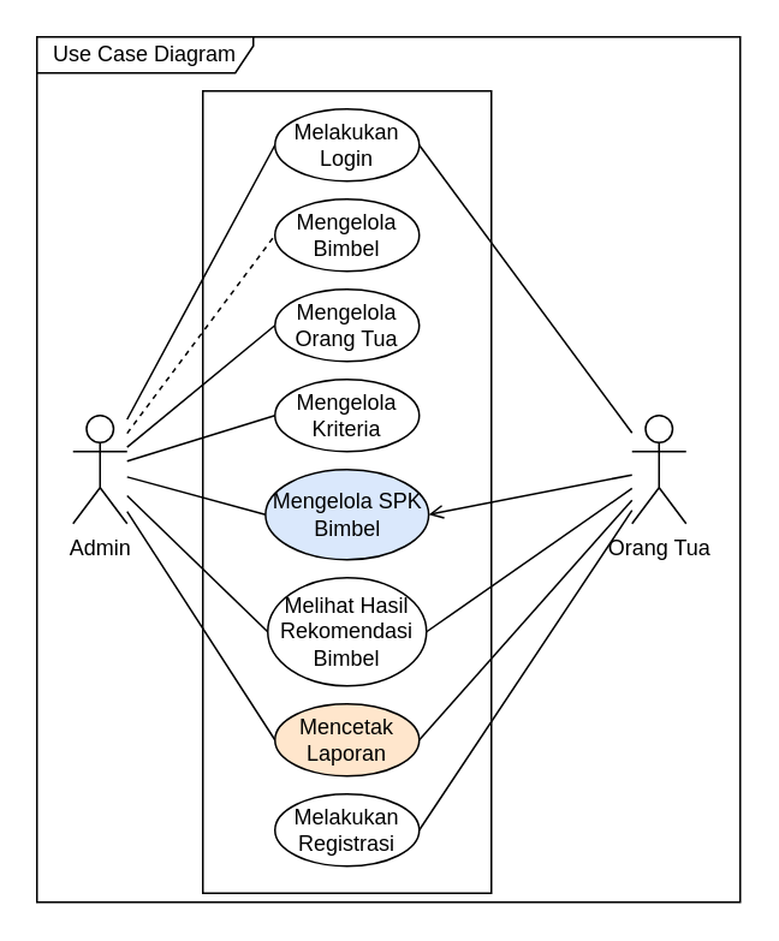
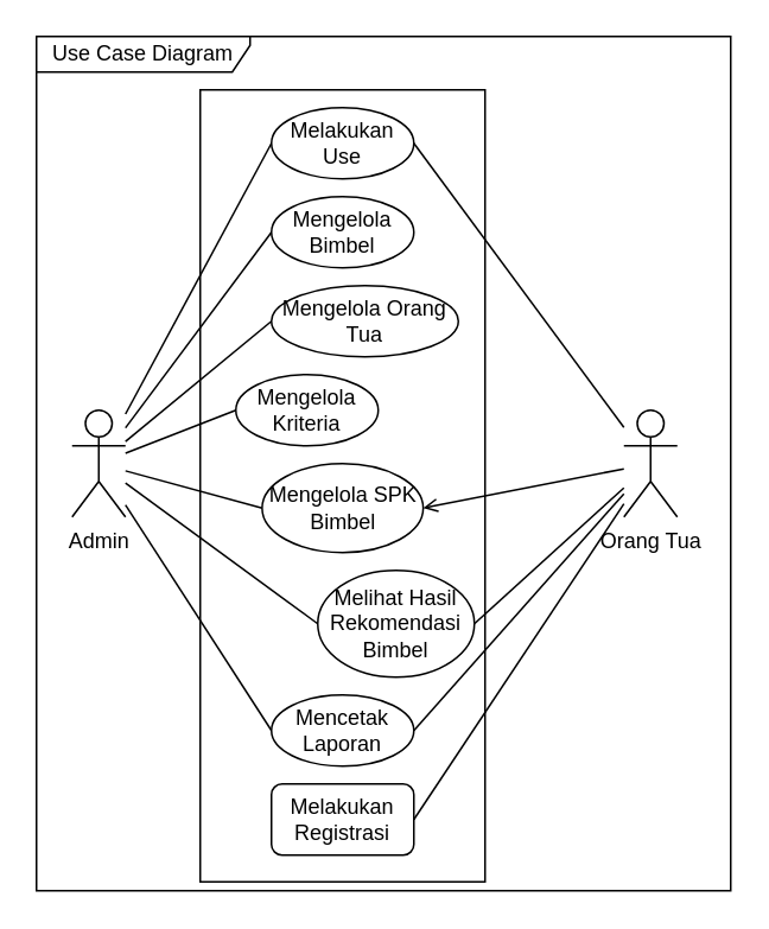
  <mxCell id="0" />
  <mxCell id="1" parent="0" />
  <mxCell id="2" value="Use Case Diagram" style="shape=umlFrame;whiteSpace=wrap;html=1;pointerEvents=0;width=120;height=20;" parent="1" vertex="1"><mxGeometry x="20" y="20" width="390" height="480" as="geometry" /></mxCell>
  <mxCell id="3" value="" style="whiteSpace=wrap;html=1;" parent="1" vertex="1"><mxGeometry x="112" y="50" width="160" height="445" as="geometry" /></mxCell>
  <mxCell id="4" style="rounded=0;orthogonalLoop=1;jettySize=auto;html=1;entryX=0;entryY=0.5;entryDx=0;entryDy=0;endArrow=none;endFill=0;" parent="1" source="11" target="12" edge="1"><mxGeometry relative="1" as="geometry" /></mxCell>
- <mxCell id="5" style="rounded=0;orthogonalLoop=1;jettySize=auto;html=1;entryX=0;entryY=0.5;entryDx=0;entryDy=0;endArrow=none;endFill=0;dashed=1;" parent="1" source="11" target="13" edge="1"><mxGeometry relative="1" as="geometry" /></mxCell>
+ <mxCell id="5" style="rounded=0;orthogonalLoop=1;jettySize=auto;html=1;entryX=0;entryY=0.5;entryDx=0;entryDy=0;endArrow=none;endFill=0;" parent="1" source="11" target="13" edge="1"><mxGeometry relative="1" as="geometry" /></mxCell>
  <mxCell id="6" style="rounded=0;orthogonalLoop=1;jettySize=auto;html=1;entryX=0;entryY=0.5;entryDx=0;entryDy=0;endArrow=none;endFill=0;" parent="1" source="11" target="14" edge="1"><mxGeometry relative="1" as="geometry" /></mxCell>
  <mxCell id="7" style="rounded=0;orthogonalLoop=1;jettySize=auto;html=1;entryX=0;entryY=0.5;entryDx=0;entryDy=0;endArrow=none;endFill=0;" parent="1" source="11" target="15" edge="1"><mxGeometry relative="1" as="geometry" /></mxCell>
  <mxCell id="8" style="rounded=0;orthogonalLoop=1;jettySize=auto;html=1;entryX=0;entryY=0.5;entryDx=0;entryDy=0;endArrow=none;endFill=0;" parent="1" source="11" target="16" edge="1"><mxGeometry relative="1" as="geometry" /></mxCell>
  <mxCell id="9" style="rounded=0;orthogonalLoop=1;jettySize=auto;html=1;entryX=0;entryY=0.5;entryDx=0;entryDy=0;endArrow=none;endFill=0;" parent="1" source="11" target="17" edge="1"><mxGeometry relative="1" as="geometry" /></mxCell>
  <mxCell id="10" style="rounded=0;orthogonalLoop=1;jettySize=auto;html=1;entryX=0;entryY=0.5;entryDx=0;entryDy=0;endArrow=none;endFill=0;" parent="1" source="11" target="25" edge="1"><mxGeometry relative="1" as="geometry" /></mxCell>
  <mxCell id="11" value="Admin" style="shape=umlActor;verticalLabelPosition=bottom;verticalAlign=top;html=1;outlineConnect=0;" parent="1" vertex="1"><mxGeometry x="40" y="230" width="30" height="60" as="geometry" /></mxCell>
- <mxCell id="12" value="Melakukan Login" style="ellipse;whiteSpace=wrap;html=1;" parent="1" vertex="1"><mxGeometry x="152" y="60" width="80" height="40" as="geometry" /></mxCell>
+ <mxCell id="12" value="Melakukan Use" style="ellipse;whiteSpace=wrap;html=1;" parent="1" vertex="1"><mxGeometry x="152" y="60" width="80" height="40" as="geometry" /></mxCell>
  <mxCell id="13" value="Mengelola Bimbel" style="ellipse;whiteSpace=wrap;html=1;" parent="1" vertex="1"><mxGeometry x="152" y="110" width="80" height="40" as="geometry" /></mxCell>
- <mxCell id="14" value="Mengelola Orang Tua" style="ellipse;whiteSpace=wrap;html=1;" parent="1" vertex="1"><mxGeometry x="152" y="160" width="80" height="40" as="geometry" /></mxCell>
- <mxCell id="15" value="Mengelola Kriteria" style="ellipse;whiteSpace=wrap;html=1;" parent="1" vertex="1"><mxGeometry x="152" y="210" width="80" height="40" as="geometry" /></mxCell>
- <mxCell id="16" value="Mengelola SPK Bimbel" style="ellipse;whiteSpace=wrap;html=1;fillColor=#dae8fc;" parent="1" vertex="1"><mxGeometry x="146.75" y="260" width="90.5" height="50" as="geometry" /></mxCell>
- <mxCell id="17" value="Mencetak Laporan" style="ellipse;whiteSpace=wrap;html=1;fillColor=#ffe6cc;" parent="1" vertex="1"><mxGeometry x="152" y="390" width="80" height="40" as="geometry" /></mxCell>
- <mxCell id="18" value="Melakukan Registrasi" style="ellipse;whiteSpace=wrap;html=1;" parent="1" vertex="1"><mxGeometry x="152" y="440" width="80" height="40" as="geometry" /></mxCell>
+ <mxCell id="14" value="Mengelola Orang Tua" style="ellipse;whiteSpace=wrap;html=1;" parent="1" vertex="1"><mxGeometry x="152" y="160" width="105" height="40" as="geometry" /></mxCell>
+ <mxCell id="15" value="Mengelola Kriteria" style="ellipse;whiteSpace=wrap;html=1;" parent="1" vertex="1"><mxGeometry x="132" y="210" width="80" height="40" as="geometry" /></mxCell>
+ <mxCell id="16" value="Mengelola SPK Bimbel" style="ellipse;whiteSpace=wrap;html=1;" parent="1" vertex="1"><mxGeometry x="146.75" y="260" width="90.5" height="50" as="geometry" /></mxCell>
+ <mxCell id="17" value="Mencetak Laporan" style="ellipse;whiteSpace=wrap;html=1;" parent="1" vertex="1"><mxGeometry x="152" y="390" width="80" height="40" as="geometry" /></mxCell>
+ <mxCell id="18" value="Melakukan Registrasi" style="whiteSpace=wrap;html=1;rounded=1;" parent="1" vertex="1"><mxGeometry x="152" y="440" width="80" height="40" as="geometry" /></mxCell>
  <mxCell id="19" style="rounded=0;orthogonalLoop=1;jettySize=auto;html=1;entryX=1;entryY=0.5;entryDx=0;entryDy=0;endArrow=none;endFill=0;" parent="1" source="24" target="12" edge="1"><mxGeometry relative="1" as="geometry" /></mxCell>
  <mxCell id="20" style="rounded=0;orthogonalLoop=1;jettySize=auto;html=1;entryX=1;entryY=0.5;entryDx=0;entryDy=0;startArrow=none;startFill=0;endArrow=none;endFill=0;" parent="1" source="24" target="18" edge="1"><mxGeometry relative="1" as="geometry" /></mxCell>
  <mxCell id="21" style="rounded=0;orthogonalLoop=1;jettySize=auto;html=1;entryX=1;entryY=0.5;entryDx=0;entryDy=0;endArrow=none;endFill=0;" parent="1" source="24" target="25" edge="1"><mxGeometry relative="1" as="geometry" /></mxCell>
  <mxCell id="22" style="rounded=0;orthogonalLoop=1;jettySize=auto;html=1;entryX=1;entryY=0.5;entryDx=0;entryDy=0;endArrow=open;endFill=0;" parent="1" source="24" target="16" edge="1"><mxGeometry relative="1" as="geometry" /></mxCell>
  <mxCell id="23" style="rounded=0;orthogonalLoop=1;jettySize=auto;html=1;entryX=1;entryY=0.5;entryDx=0;entryDy=0;endArrow=none;endFill=0;" parent="1" source="24" target="17" edge="1"><mxGeometry relative="1" as="geometry" /></mxCell>
  <mxCell id="24" value="Orang Tua" style="shape=umlActor;verticalLabelPosition=bottom;verticalAlign=top;html=1;outlineConnect=0;" parent="1" vertex="1"><mxGeometry x="350" y="230" width="30" height="60" as="geometry" /></mxCell>
- <mxCell id="25" value="Melihat Hasil Rekomendasi Bimbel" style="ellipse;whiteSpace=wrap;html=1;" parent="1" vertex="1"><mxGeometry x="148" y="320" width="88" height="60" as="geometry" /></mxCell>
+ <mxCell id="25" value="Melihat Hasil Rekomendasi Bimbel" style="ellipse;whiteSpace=wrap;html=1;" parent="1" vertex="1"><mxGeometry x="178" y="320" width="88" height="60" as="geometry" /></mxCell>
